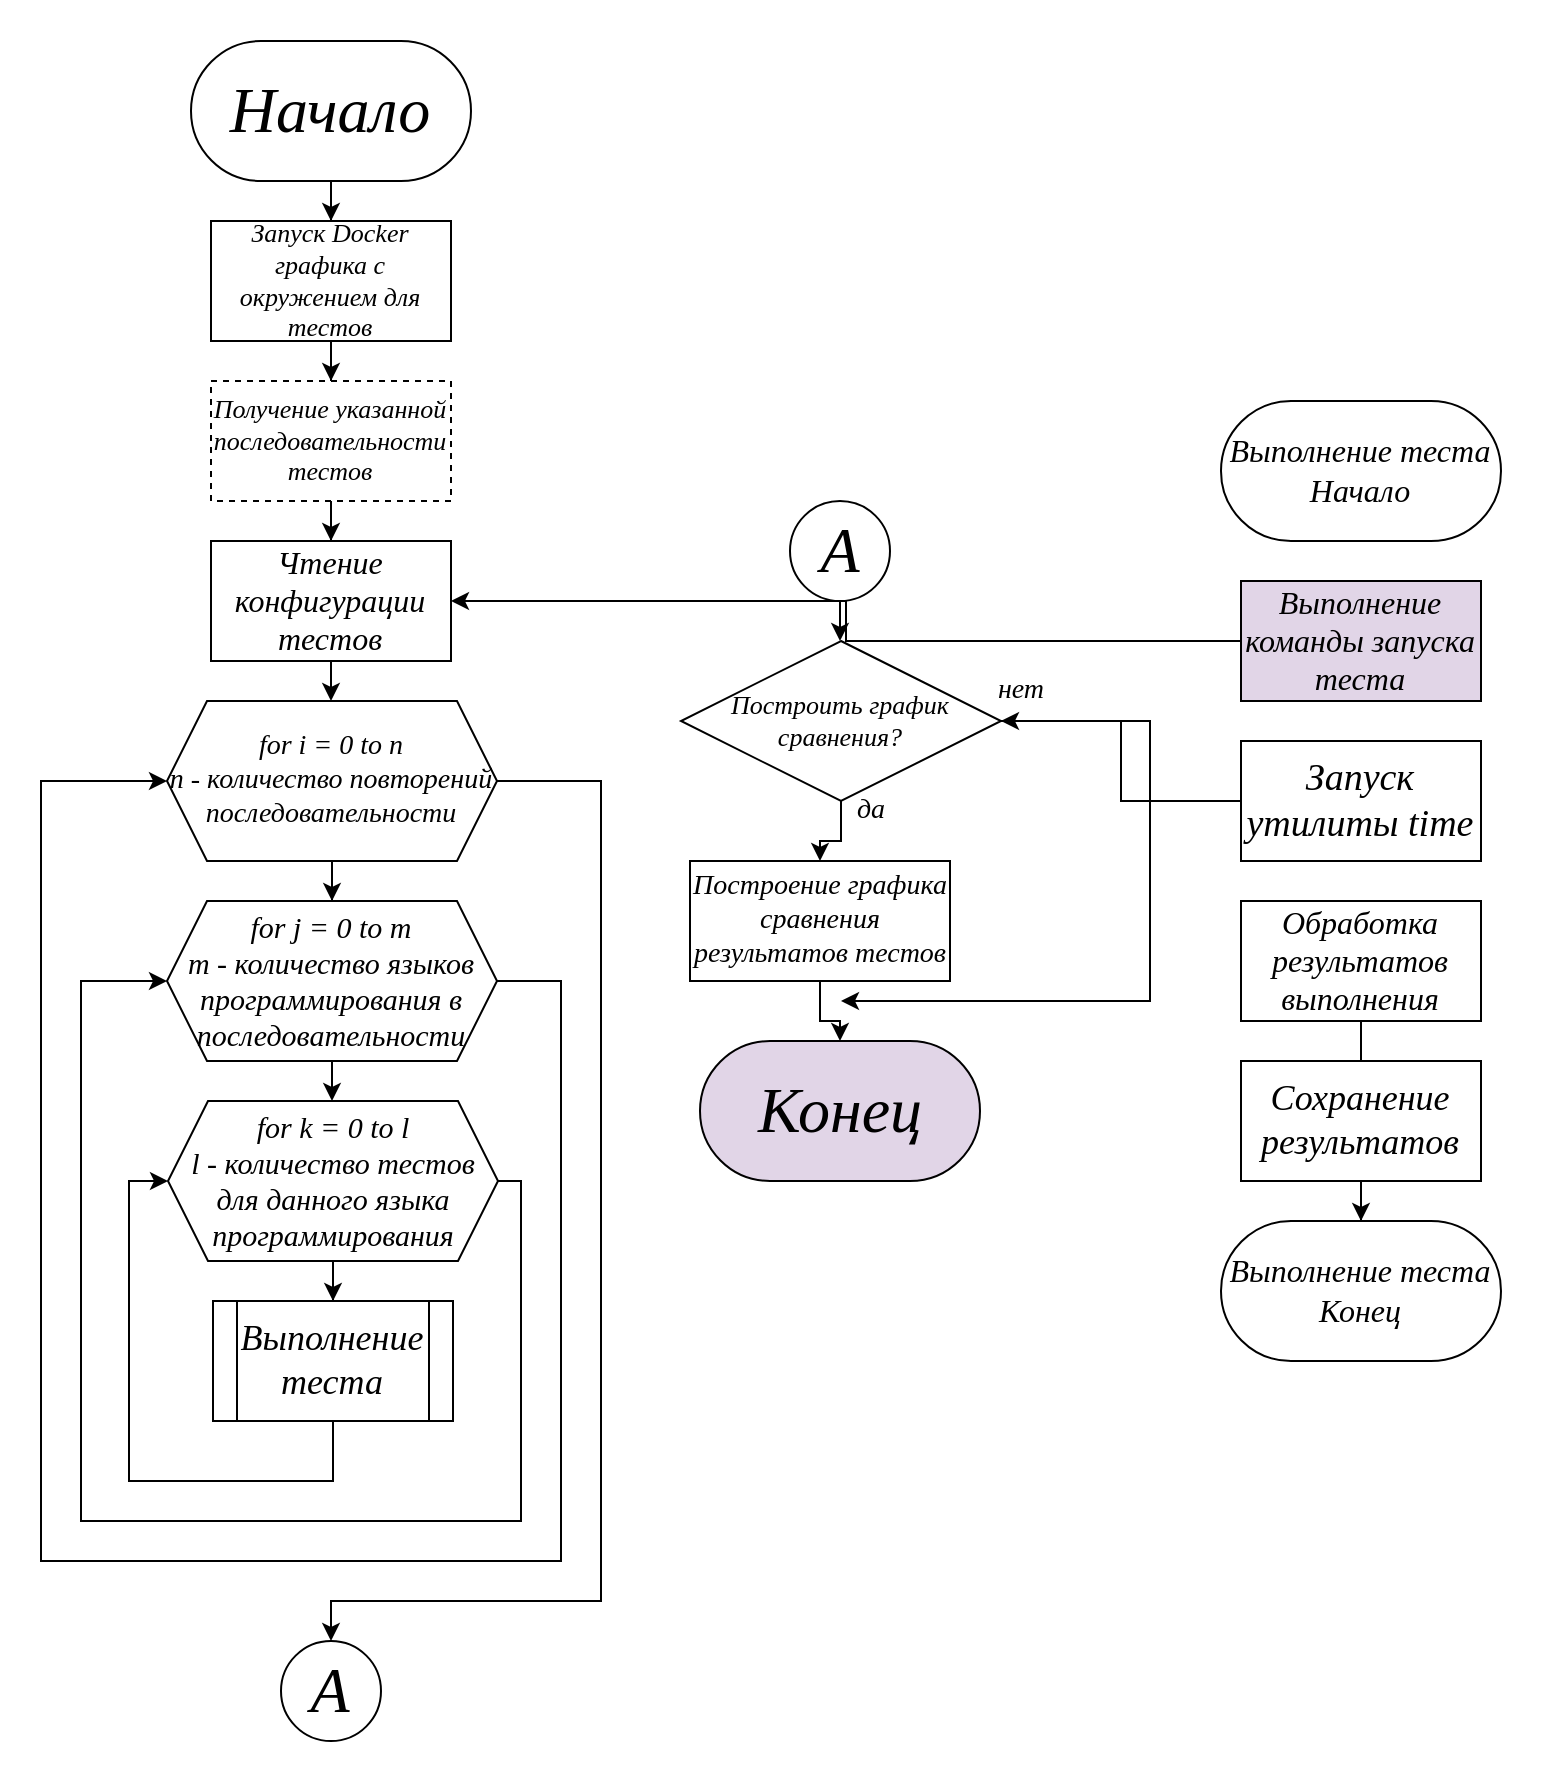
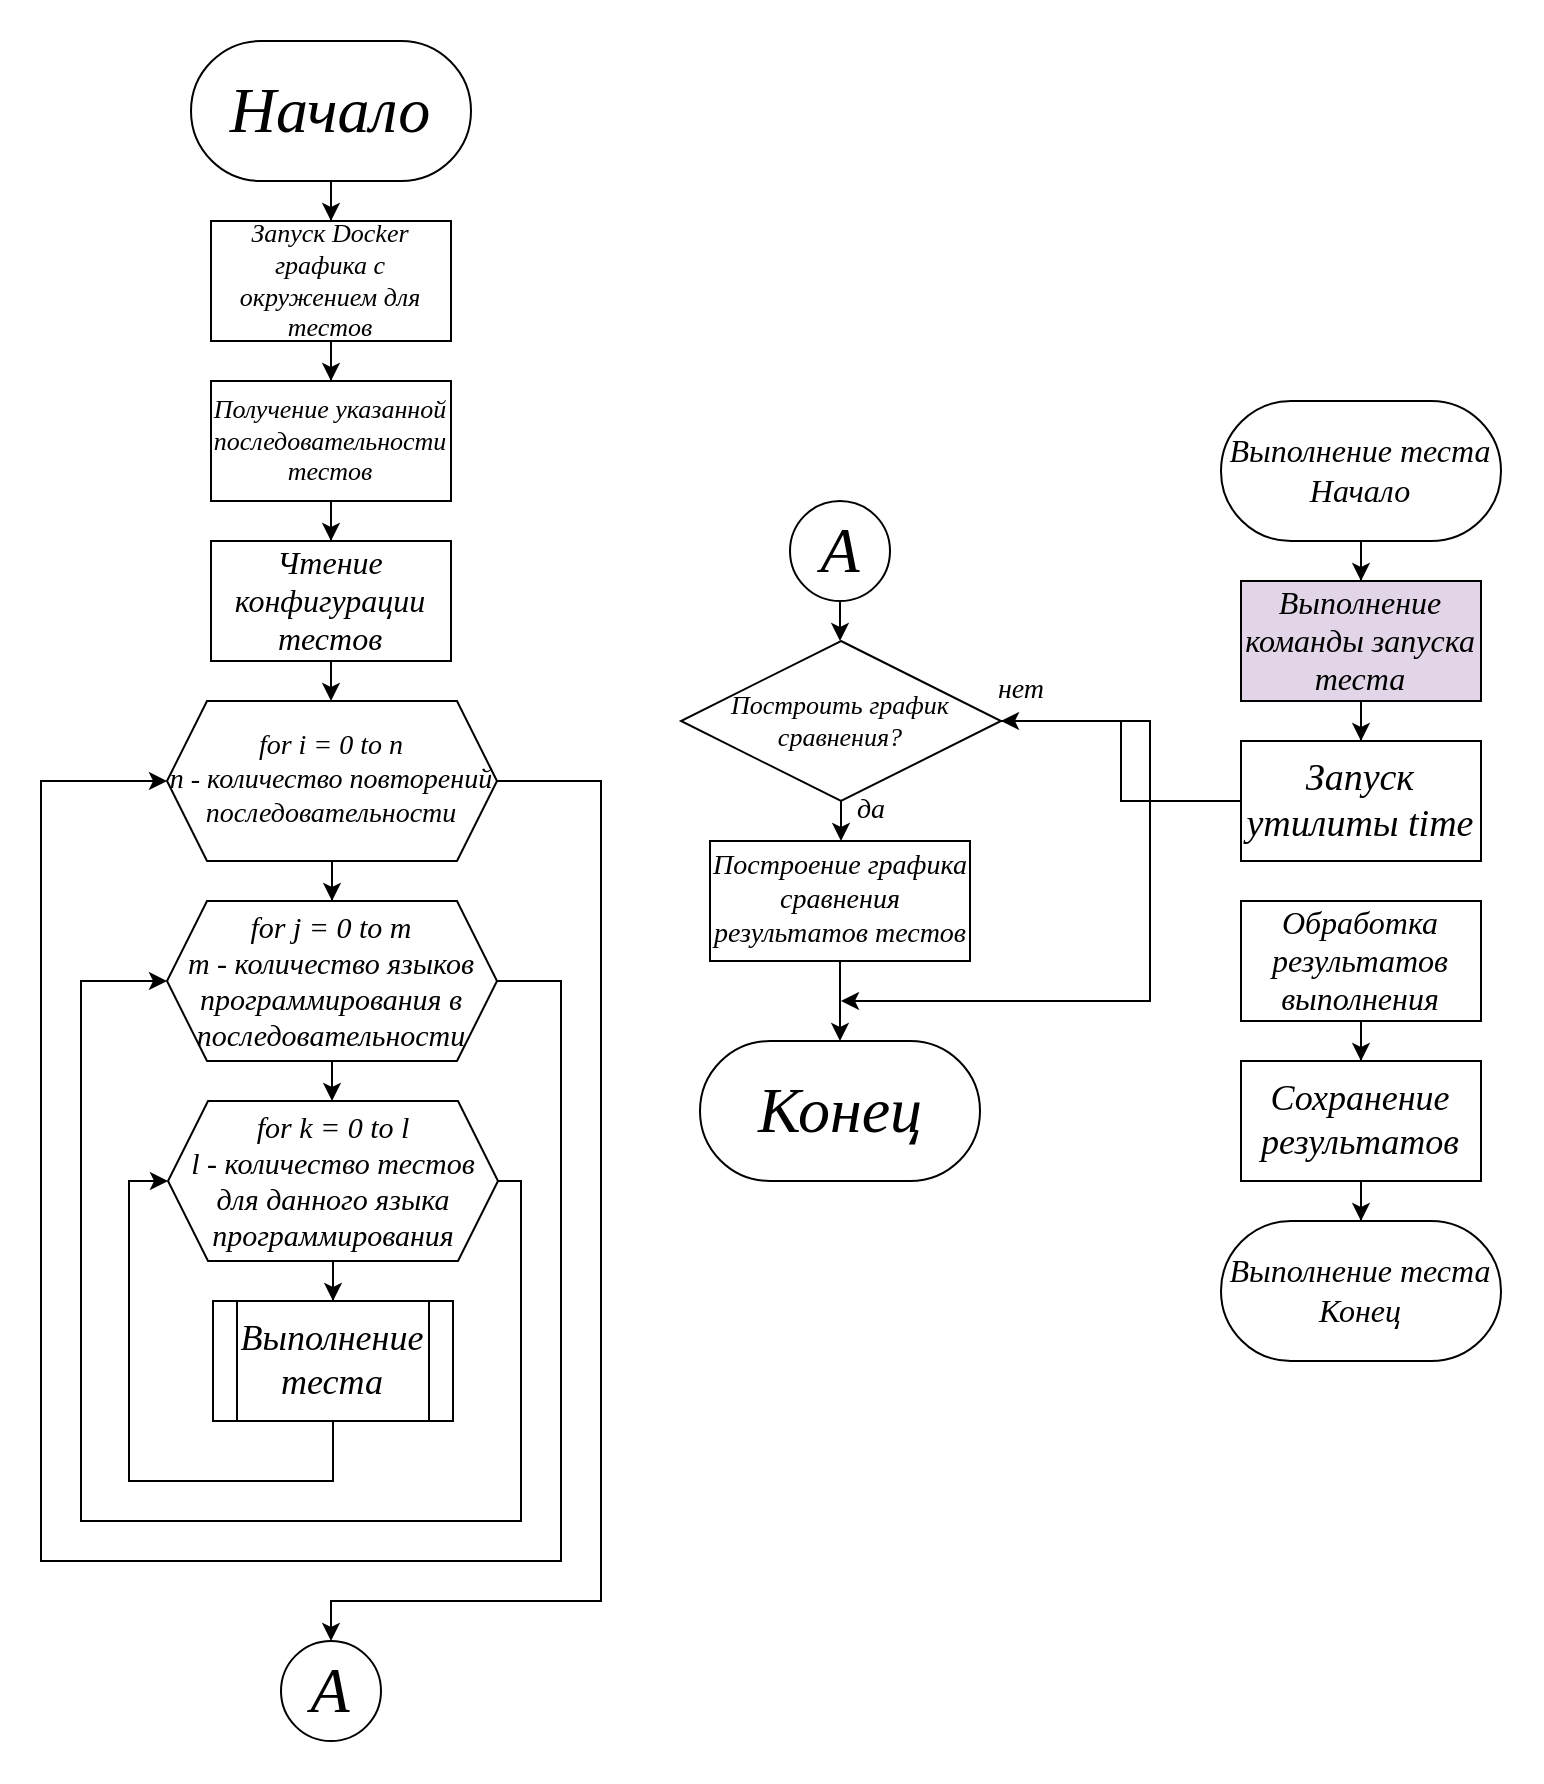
  <mxCell id="0" />
  <mxCell id="1" parent="0" />
  <mxCell id="2" style="edgeStyle=orthogonalEdgeStyle;rounded=0;orthogonalLoop=1;jettySize=auto;html=1;entryX=0.5;entryY=0;entryDx=0;entryDy=0;fontFamily=GOST Type B;fontStyle=2" edge="1" parent="1" source="3" target="24"><mxGeometry relative="1" as="geometry" /></mxCell>
  <mxCell id="3" value="Начало" style="rounded=1;whiteSpace=wrap;html=1;arcSize=50;fontFamily=GOST Type B;fontStyle=2;fontSize=32;" vertex="1" parent="1"><mxGeometry x="95" y="20" width="140" height="70" as="geometry" /></mxCell>
  <mxCell id="4" style="edgeStyle=orthogonalEdgeStyle;rounded=0;orthogonalLoop=1;jettySize=auto;html=1;fontFamily=GOST Type B;fontStyle=2" edge="1" parent="1" source="5" target="7"><mxGeometry relative="1" as="geometry" /></mxCell>
- <mxCell id="5" value="Получение указанной последовательности тестов" style="rounded=0;whiteSpace=wrap;html=1;fontFamily=GOST Type B;fontStyle=2;fontSize=13;dashed=1;" vertex="1" parent="1"><mxGeometry x="105" y="190" width="120" height="60" as="geometry" /></mxCell>
+ <mxCell id="5" value="Получение указанной последовательности тестов" style="rounded=0;whiteSpace=wrap;html=1;fontFamily=GOST Type B;fontStyle=2;fontSize=13;" vertex="1" parent="1"><mxGeometry x="105" y="190" width="120" height="60" as="geometry" /></mxCell>
  <mxCell id="6" style="edgeStyle=orthogonalEdgeStyle;rounded=0;orthogonalLoop=1;jettySize=auto;html=1;fontFamily=GOST Type B;fontStyle=2" edge="1" parent="1" source="7" target="10"><mxGeometry relative="1" as="geometry" /></mxCell>
  <mxCell id="7" value="Чтение конфигурации тестов" style="rounded=0;whiteSpace=wrap;html=1;fontFamily=GOST Type B;fontStyle=2;fontSize=16;" vertex="1" parent="1"><mxGeometry x="105" y="270" width="120" height="60" as="geometry" /></mxCell>
  <mxCell id="8" style="edgeStyle=orthogonalEdgeStyle;rounded=0;orthogonalLoop=1;jettySize=auto;html=1;fontFamily=GOST Type B;fontStyle=2" edge="1" parent="1" source="10" target="13"><mxGeometry relative="1" as="geometry" /></mxCell>
  <mxCell id="9" style="edgeStyle=orthogonalEdgeStyle;rounded=0;orthogonalLoop=1;jettySize=auto;html=1;fontFamily=GOST Type B;fontStyle=2;entryX=0.5;entryY=0;entryDx=0;entryDy=0;" edge="1" parent="1" source="10" target="40"><mxGeometry relative="1" as="geometry"><mxPoint x="160" y="820" as="targetPoint" /><Array as="points"><mxPoint x="300" y="390" /><mxPoint x="300" y="800" /><mxPoint x="165" y="800" /></Array></mxGeometry></mxCell>
  <mxCell id="10" value="for i = 0 to n&lt;br style=&quot;font-size: 14px;&quot;&gt;n - количество повторений последовательности" style="shape=hexagon;perimeter=hexagonPerimeter2;whiteSpace=wrap;html=1;fixedSize=1;fontFamily=GOST Type B;fontStyle=2;fontSize=14;" vertex="1" parent="1"><mxGeometry x="83" y="350" width="165" height="80" as="geometry" /></mxCell>
  <mxCell id="11" style="edgeStyle=orthogonalEdgeStyle;rounded=0;orthogonalLoop=1;jettySize=auto;html=1;fontFamily=GOST Type B;fontStyle=2" edge="1" parent="1" source="13" target="16"><mxGeometry relative="1" as="geometry" /></mxCell>
  <mxCell id="12" style="edgeStyle=orthogonalEdgeStyle;rounded=0;orthogonalLoop=1;jettySize=auto;html=1;entryX=0;entryY=0.5;entryDx=0;entryDy=0;fontFamily=GOST Type B;fontStyle=2" edge="1" parent="1" source="13" target="10"><mxGeometry relative="1" as="geometry"><Array as="points"><mxPoint x="280" y="490" /><mxPoint x="280" y="780" /><mxPoint x="20" y="780" /><mxPoint x="20" y="390" /></Array></mxGeometry></mxCell>
  <mxCell id="13" value="for j = 0 to m&lt;br style=&quot;font-size: 15px;&quot;&gt;m - количество языков программирования в последовательности" style="shape=hexagon;perimeter=hexagonPerimeter2;whiteSpace=wrap;html=1;fixedSize=1;fontFamily=GOST Type B;fontStyle=2;fontSize=15;" vertex="1" parent="1"><mxGeometry x="83" y="450" width="165" height="80" as="geometry" /></mxCell>
  <mxCell id="14" style="edgeStyle=orthogonalEdgeStyle;rounded=0;orthogonalLoop=1;jettySize=auto;html=1;fontFamily=GOST Type B;fontStyle=2" edge="1" parent="1" source="16" target="18"><mxGeometry relative="1" as="geometry" /></mxCell>
  <mxCell id="15" style="edgeStyle=orthogonalEdgeStyle;rounded=0;orthogonalLoop=1;jettySize=auto;html=1;entryX=0;entryY=0.5;entryDx=0;entryDy=0;fontFamily=GOST Type B;fontStyle=2" edge="1" parent="1" source="16" target="13"><mxGeometry relative="1" as="geometry"><Array as="points"><mxPoint x="260" y="590" /><mxPoint x="260" y="760" /><mxPoint x="40" y="760" /><mxPoint x="40" y="490" /></Array></mxGeometry></mxCell>
  <mxCell id="16" value="for k = 0 to l&lt;br style=&quot;font-size: 15px;&quot;&gt;l - количество тестов для данного языка программирования" style="shape=hexagon;perimeter=hexagonPerimeter2;whiteSpace=wrap;html=1;fixedSize=1;fontFamily=GOST Type B;fontStyle=2;fontSize=15;" vertex="1" parent="1"><mxGeometry x="83.5" y="550" width="165" height="80" as="geometry" /></mxCell>
  <mxCell id="17" style="edgeStyle=orthogonalEdgeStyle;rounded=0;orthogonalLoop=1;jettySize=auto;html=1;entryX=0;entryY=0.5;entryDx=0;entryDy=0;fontFamily=GOST Type B;fontStyle=2" edge="1" parent="1" source="18" target="16"><mxGeometry relative="1" as="geometry"><Array as="points"><mxPoint x="166" y="740" /><mxPoint x="64" y="740" /><mxPoint x="64" y="590" /></Array></mxGeometry></mxCell>
  <mxCell id="18" value="Выполнение теста" style="shape=process;whiteSpace=wrap;html=1;backgroundOutline=1;fontFamily=GOST Type B;fontStyle=2;fontSize=18;" vertex="1" parent="1"><mxGeometry x="106" y="650" width="120" height="60" as="geometry" /></mxCell>
+ <mxCell id="19" style="edgeStyle=orthogonalEdgeStyle;rounded=0;orthogonalLoop=1;jettySize=auto;html=1;entryX=0.5;entryY=0;entryDx=0;entryDy=0;fontFamily=GOST Type B;fontStyle=2" edge="1" parent="1" source="20" target="22"><mxGeometry relative="1" as="geometry" /></mxCell>
  <mxCell id="20" value="Выполнение теста&lt;br style=&quot;font-size: 16px;&quot;&gt;Начало" style="rounded=1;whiteSpace=wrap;html=1;arcSize=50;fontFamily=GOST Type B;fontStyle=2;fontSize=16;" vertex="1" parent="1"><mxGeometry x="610" y="200" width="140" height="70" as="geometry" /></mxCell>
- <mxCell id="21" style="edgeStyle=orthogonalEdgeStyle;rounded=0;orthogonalLoop=1;jettySize=auto;html=1;fontFamily=GOST Type B;fontStyle=2;" edge="1" parent="1" source="22" target="7"><mxGeometry relative="1" as="geometry" /></mxCell>
+ <mxCell id="21" style="edgeStyle=orthogonalEdgeStyle;rounded=0;orthogonalLoop=1;jettySize=auto;html=1;fontFamily=GOST Type B;fontStyle=2" edge="1" parent="1" source="22" target="26"><mxGeometry relative="1" as="geometry" /></mxCell>
  <mxCell id="22" value="Выполнение команды запуска теста" style="rounded=0;whiteSpace=wrap;html=1;fontFamily=GOST Type B;fontStyle=2;fontSize=16;fillColor=#e1d5e7;" vertex="1" parent="1"><mxGeometry x="620" y="290" width="120" height="60" as="geometry" /></mxCell>
  <mxCell id="23" style="edgeStyle=orthogonalEdgeStyle;rounded=0;orthogonalLoop=1;jettySize=auto;html=1;entryX=0.5;entryY=0;entryDx=0;entryDy=0;fontFamily=GOST Type B;fontStyle=2" edge="1" parent="1" source="24" target="5"><mxGeometry relative="1" as="geometry" /></mxCell>
  <mxCell id="24" value="&lt;font style=&quot;font-size: 13px;&quot;&gt;Запуск Docker графика с окружением для тестов&lt;/font&gt;" style="rounded=0;whiteSpace=wrap;html=1;fontFamily=GOST Type B;fontStyle=2" vertex="1" parent="1"><mxGeometry x="105" y="110" width="120" height="60" as="geometry" /></mxCell>
  <mxCell id="25" style="edgeStyle=orthogonalEdgeStyle;rounded=0;orthogonalLoop=1;jettySize=auto;html=1;fontFamily=GOST Type B;fontStyle=2;" edge="1" parent="1" source="26" target="34"><mxGeometry relative="1" as="geometry" /></mxCell>
  <mxCell id="26" value="Запуск утилиты time" style="rounded=0;whiteSpace=wrap;html=1;fontFamily=GOST Type B;fontStyle=2;fontSize=19;" vertex="1" parent="1"><mxGeometry x="620" y="370" width="120" height="60" as="geometry" /></mxCell>
- <mxCell id="27" style="edgeStyle=orthogonalEdgeStyle;rounded=0;orthogonalLoop=1;jettySize=auto;html=1;entryX=0.5;entryY=0;entryDx=0;entryDy=0;fontFamily=GOST Type B;fontStyle=2;endArrow=none;" edge="1" parent="1" source="28" target="30"><mxGeometry relative="1" as="geometry" /></mxCell>
+ <mxCell id="27" style="edgeStyle=orthogonalEdgeStyle;rounded=0;orthogonalLoop=1;jettySize=auto;html=1;entryX=0.5;entryY=0;entryDx=0;entryDy=0;fontFamily=GOST Type B;fontStyle=2" edge="1" parent="1" source="28" target="30"><mxGeometry relative="1" as="geometry" /></mxCell>
  <mxCell id="28" value="Обработка результатов выполнения" style="rounded=0;whiteSpace=wrap;html=1;fontFamily=GOST Type B;fontStyle=2;fontSize=16;" vertex="1" parent="1"><mxGeometry x="620" y="450" width="120" height="60" as="geometry" /></mxCell>
  <mxCell id="29" style="edgeStyle=orthogonalEdgeStyle;rounded=0;orthogonalLoop=1;jettySize=auto;html=1;fontFamily=GOST Type B;fontStyle=2" edge="1" parent="1" source="30" target="31"><mxGeometry relative="1" as="geometry" /></mxCell>
  <mxCell id="30" value="Сохранение результатов" style="rounded=0;whiteSpace=wrap;html=1;fontFamily=GOST Type B;fontStyle=2;fontSize=18;" vertex="1" parent="1"><mxGeometry x="620" y="530" width="120" height="60" as="geometry" /></mxCell>
  <mxCell id="31" value="Выполнение теста&lt;br style=&quot;font-size: 16px;&quot;&gt;Конец" style="rounded=1;whiteSpace=wrap;html=1;arcSize=50;fontFamily=GOST Type B;fontStyle=2;fontSize=16;" vertex="1" parent="1"><mxGeometry x="610" y="610" width="140" height="70" as="geometry" /></mxCell>
  <mxCell id="32" style="edgeStyle=orthogonalEdgeStyle;rounded=0;orthogonalLoop=1;jettySize=auto;html=1;entryX=0.5;entryY=0;entryDx=0;entryDy=0;fontFamily=GOST Type B;fontStyle=2" edge="1" parent="1" source="34" target="36"><mxGeometry relative="1" as="geometry" /></mxCell>
  <mxCell id="33" style="edgeStyle=orthogonalEdgeStyle;rounded=0;orthogonalLoop=1;jettySize=auto;html=1;fontFamily=GOST Type B;fontStyle=2" edge="1" parent="1" source="34"><mxGeometry relative="1" as="geometry"><mxPoint x="420" y="500" as="targetPoint" /><Array as="points"><mxPoint x="574.5" y="360" /><mxPoint x="574.5" y="500" /></Array></mxGeometry></mxCell>
  <mxCell id="34" value="Построить график&lt;br style=&quot;font-size: 13px;&quot;&gt;сравнения?" style="rhombus;whiteSpace=wrap;html=1;fontFamily=GOST Type B;fontStyle=2;fontSize=13;" vertex="1" parent="1"><mxGeometry x="340" y="320" width="160" height="80" as="geometry" /></mxCell>
  <mxCell id="35" style="edgeStyle=orthogonalEdgeStyle;rounded=0;orthogonalLoop=1;jettySize=auto;html=1;entryX=0.5;entryY=0;entryDx=0;entryDy=0;fontFamily=GOST Type B;fontStyle=2" edge="1" parent="1" source="36" target="37"><mxGeometry relative="1" as="geometry" /></mxCell>
- <mxCell id="36" value="Построение графика сравнения результатов тестов" style="rounded=0;whiteSpace=wrap;html=1;fontFamily=GOST Type B;fontStyle=2;fontSize=14;" vertex="1" parent="1"><mxGeometry x="344.5" y="430" width="130" height="60" as="geometry" /></mxCell>
- <mxCell id="37" value="Конец" style="rounded=1;whiteSpace=wrap;html=1;arcSize=50;fontFamily=GOST Type B;fontStyle=2;fontSize=32;fillColor=#e1d5e7;" vertex="1" parent="1"><mxGeometry x="349.5" y="520" width="140" height="70" as="geometry" /></mxCell>
+ <mxCell id="36" value="Построение графика сравнения результатов тестов" style="rounded=0;whiteSpace=wrap;html=1;fontFamily=GOST Type B;fontStyle=2;fontSize=14;" vertex="1" parent="1"><mxGeometry x="354.5" y="420" width="130" height="60" as="geometry" /></mxCell>
+ <mxCell id="37" value="Конец" style="rounded=1;whiteSpace=wrap;html=1;arcSize=50;fontFamily=GOST Type B;fontStyle=2;fontSize=32;" vertex="1" parent="1"><mxGeometry x="349.5" y="520" width="140" height="70" as="geometry" /></mxCell>
  <mxCell id="38" value="нет&lt;br style=&quot;font-size: 14px;&quot;&gt;" style="text;html=1;align=center;verticalAlign=middle;resizable=0;points=[];autosize=1;strokeColor=none;fillColor=none;fontFamily=GOST Type B;fontStyle=2;fontSize=14;" vertex="1" parent="1"><mxGeometry x="484.5" y="330" width="50" height="30" as="geometry" /></mxCell>
  <mxCell id="39" value="да" style="text;html=1;align=center;verticalAlign=middle;resizable=0;points=[];autosize=1;strokeColor=none;fillColor=none;fontFamily=GOST Type B;fontStyle=2;fontSize=14;" vertex="1" parent="1"><mxGeometry x="414.5" y="390" width="40" height="30" as="geometry" /></mxCell>
  <mxCell id="40" value="&lt;font size=&quot;1&quot; face=&quot;GOST Type B&quot;&gt;&lt;i style=&quot;font-size: 32px;&quot;&gt;А&lt;/i&gt;&lt;/font&gt;" style="ellipse;whiteSpace=wrap;html=1;aspect=fixed;" vertex="1" parent="1"><mxGeometry x="140" y="820" width="50" height="50" as="geometry" /></mxCell>
  <mxCell id="41" style="edgeStyle=orthogonalEdgeStyle;rounded=0;orthogonalLoop=1;jettySize=auto;html=1;entryX=0.5;entryY=0;entryDx=0;entryDy=0;" edge="1" parent="1" source="42" target="34"><mxGeometry relative="1" as="geometry" /></mxCell>
  <mxCell id="42" value="&lt;font size=&quot;1&quot; face=&quot;GOST Type B&quot;&gt;&lt;i style=&quot;font-size: 32px;&quot;&gt;А&lt;/i&gt;&lt;/font&gt;" style="ellipse;whiteSpace=wrap;html=1;aspect=fixed;" vertex="1" parent="1"><mxGeometry x="394.5" y="250" width="50" height="50" as="geometry" /></mxCell>
